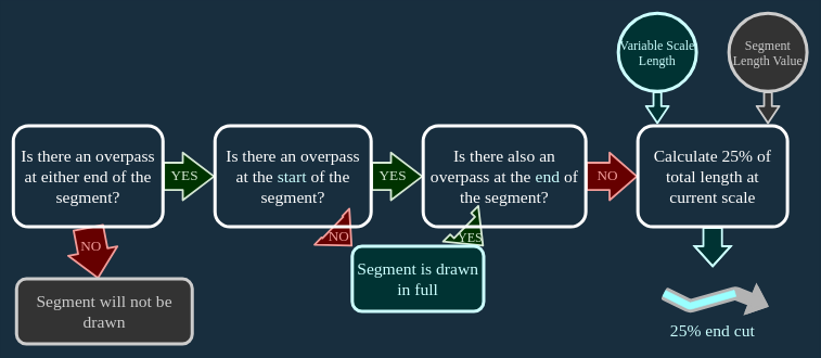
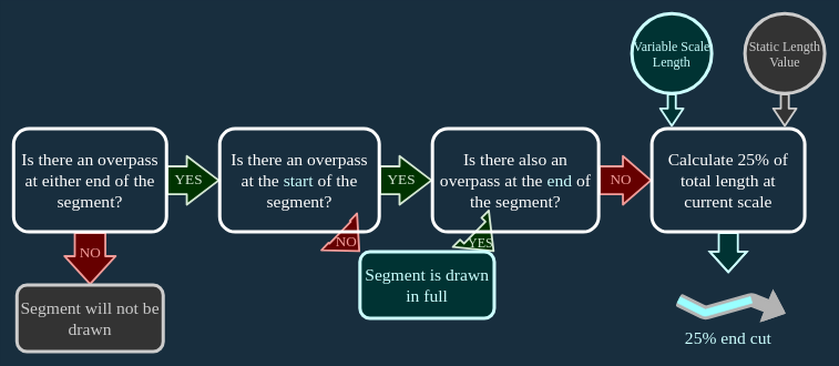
  <mxCell id="0" />
  <mxCell id="1" parent="0" />
  <mxCell id="2" value="" style="shape=flexArrow;endArrow=classic;html=1;rounded=1;labelBackgroundColor=none;strokeColor=#CCFFFF;strokeWidth=3;fontFamily=Verdana;fontSize=20;fontColor=#CCFFFF;fillColor=#003333;exitX=0.5;exitY=1;exitDx=0;exitDy=0;endSize=7.686;" edge="1" parent="1" source="23"><mxGeometry width="50" height="50" relative="1" as="geometry"><mxPoint x="950" y="230" as="sourcePoint" /><mxPoint x="1010" y="190" as="targetPoint" /></mxGeometry></mxCell>
  <mxCell id="3" value="" style="shape=flexArrow;endArrow=classic;html=1;rounded=1;labelBackgroundColor=none;strokeColor=#CCCCCC;strokeWidth=3;fontFamily=Verdana;fontSize=20;fontColor=#CCCCCC;fillColor=#333333;exitX=0.5;exitY=1;exitDx=0;exitDy=0;endSize=7.686;" edge="1" parent="1" source="24"><mxGeometry width="50" height="50" relative="1" as="geometry"><mxPoint x="950" y="230" as="sourcePoint" /><mxPoint x="1180" y="190" as="targetPoint" /></mxGeometry></mxCell>
  <mxCell id="4" value="" style="shape=flexArrow;endArrow=classic;html=1;rounded=1;strokeColor=#F19C99;fontFamily=Verdana;fontSize=26;fontColor=#D5E8D4;endWidth=28;endSize=13;width=40;labelBackgroundColor=none;strokeWidth=3;fillColor=#660000;exitX=1;exitY=0.5;exitDx=0;exitDy=0;entryX=0;entryY=0.5;entryDx=0;entryDy=0;" edge="1" parent="1" source="17" target="22"><mxGeometry width="50" height="50" relative="1" as="geometry"><mxPoint x="920" y="318" as="sourcePoint" /><mxPoint x="970" y="328" as="targetPoint" /></mxGeometry></mxCell>
  <mxCell id="5" value="&lt;font&gt;NO&lt;/font&gt;" style="edgeLabel;align=center;verticalAlign=middle;resizable=0;points=[];fontSize=22;fontFamily=Verdana;fontColor=#F19C99;html=1;labelBackgroundColor=none;" vertex="1" connectable="0" parent="4"><mxGeometry x="-0.35" y="-1" relative="1" as="geometry"><mxPoint x="6" y="-2" as="offset" /></mxGeometry></mxCell>
  <mxCell id="6" value="" style="shape=flexArrow;endArrow=classic;html=1;rounded=1;strokeColor=#D5E8D4;fontFamily=Verdana;fontSize=26;fontColor=#D5E8D4;exitX=0.25;exitY=1;exitDx=0;exitDy=0;endWidth=28;endSize=15;width=44;labelBackgroundColor=none;strokeWidth=3;fillColor=#003300;entryX=1;entryY=0;entryDx=0;entryDy=0;" edge="1" parent="1" source="17" target="18"><mxGeometry width="50" height="50" relative="1" as="geometry"><mxPoint x="810" y="333" as="sourcePoint" /><mxPoint x="910" y="378" as="targetPoint" /></mxGeometry></mxCell>
  <mxCell id="7" value="&lt;span style=&quot;font-size: 20px;&quot;&gt;YES&lt;/span&gt;" style="edgeLabel;html=1;align=center;verticalAlign=middle;resizable=0;points=[];fontSize=20;fontFamily=Verdana;fontColor=#D5E8D4;labelBackgroundColor=none;" vertex="1" connectable="0" parent="6"><mxGeometry x="-0.35" y="-1" relative="1" as="geometry"><mxPoint y="4" as="offset" /></mxGeometry></mxCell>
  <mxCell id="8" value="" style="shape=flexArrow;endArrow=classic;html=1;rounded=1;strokeColor=#D5E8D4;fontFamily=Verdana;fontSize=26;fontColor=#D5E8D4;endWidth=28;endSize=15;width=40;labelBackgroundColor=none;strokeWidth=3;fillColor=#003300;exitX=1;exitY=0.5;exitDx=0;exitDy=0;entryX=0;entryY=0.5;entryDx=0;entryDy=0;" edge="1" parent="1" source="19" target="16"><mxGeometry width="50" height="50" relative="1" as="geometry"><mxPoint x="280" y="298" as="sourcePoint" /><mxPoint x="330" y="257.5" as="targetPoint" /></mxGeometry></mxCell>
  <mxCell id="9" value="&lt;span style=&quot;font-size: 22px;&quot;&gt;YES&lt;/span&gt;" style="edgeLabel;html=1;align=center;verticalAlign=middle;resizable=0;points=[];fontSize=22;fontFamily=Verdana;fontColor=#D5E8D4;labelBackgroundColor=none;" vertex="1" connectable="0" parent="8"><mxGeometry x="-0.35" y="-1" relative="1" as="geometry"><mxPoint x="6" y="-2" as="offset" /></mxGeometry></mxCell>
  <mxCell id="10" value="" style="shape=flexArrow;endArrow=classic;html=1;rounded=1;strokeColor=#F19C99;fontFamily=Verdana;fontSize=26;fontColor=#D5E8D4;exitX=0.5;exitY=1;exitDx=0;exitDy=0;endWidth=28;endSize=13;width=44;labelBackgroundColor=none;strokeWidth=3;fillColor=#660000;" edge="1" parent="1" source="19" target="20"><mxGeometry width="50" height="50" relative="1" as="geometry"><mxPoint x="90" y="323" as="sourcePoint" /><mxPoint x="100" y="398" as="targetPoint" /></mxGeometry></mxCell>
  <mxCell id="11" value="&lt;span style=&quot;font-size: 22px;&quot;&gt;NO&lt;/span&gt;" style="edgeLabel;html=1;align=center;verticalAlign=middle;resizable=0;points=[];fontSize=22;fontFamily=Verdana;fontColor=#F19C99;labelBackgroundColor=none;" vertex="1" connectable="0" parent="10"><mxGeometry x="-0.35" y="-1" relative="1" as="geometry"><mxPoint y="4" as="offset" /></mxGeometry></mxCell>
  <mxCell id="12" value="" style="shape=flexArrow;endArrow=classic;html=1;rounded=1;strokeColor=#F19C99;fontFamily=Verdana;fontSize=26;fontColor=#D5E8D4;exitX=0.75;exitY=1;exitDx=0;exitDy=0;endWidth=28;endSize=13;width=44;labelBackgroundColor=none;strokeWidth=3;fillColor=#660000;entryX=0;entryY=0;entryDx=0;entryDy=0;" edge="1" parent="1" source="16" target="18"><mxGeometry width="50" height="50" relative="1" as="geometry"><mxPoint x="670" y="268" as="sourcePoint" /><mxPoint x="620" y="388" as="targetPoint" /></mxGeometry></mxCell>
  <mxCell id="13" value="&lt;span style=&quot;font-size: 22px;&quot;&gt;NO&lt;/span&gt;" style="edgeLabel;html=1;align=center;verticalAlign=middle;resizable=0;points=[];fontSize=22;fontFamily=Verdana;fontColor=#F19C99;labelBackgroundColor=none;" vertex="1" connectable="0" parent="12"><mxGeometry x="-0.35" y="-1" relative="1" as="geometry"><mxPoint y="4" as="offset" /></mxGeometry></mxCell>
  <mxCell id="14" value="" style="shape=flexArrow;endArrow=classic;html=1;rounded=1;strokeColor=#D5E8D4;fontFamily=Verdana;fontSize=26;fontColor=#D5E8D4;exitX=1;exitY=0.5;exitDx=0;exitDy=0;endWidth=28;endSize=15;width=40;labelBackgroundColor=none;strokeWidth=3;fillColor=#003300;" edge="1" parent="1" source="16" target="17"><mxGeometry width="50" height="50" relative="1" as="geometry"><mxPoint x="610" y="473" as="sourcePoint" /><mxPoint x="740" y="258" as="targetPoint" /></mxGeometry></mxCell>
  <mxCell id="15" value="YES" style="edgeLabel;align=center;verticalAlign=middle;resizable=0;points=[];fontSize=22;fontFamily=Verdana;fontColor=#D5E8D4;html=1;labelBackgroundColor=none;" vertex="1" connectable="0" parent="14"><mxGeometry x="-0.35" y="-1" relative="1" as="geometry"><mxPoint x="6" y="-2" as="offset" /></mxGeometry></mxCell>
  <mxCell id="16" value="Is there an overpass at the &lt;font color=&quot;#ccffff&quot;&gt;start&lt;/font&gt; of the segment?" style="rounded=1;whiteSpace=wrap;html=1;strokeColor=#FFFFFF;fontColor=#FFFFFF;fillColor=none;strokeWidth=5;fontFamily=Verdana;fontSize=26;spacing=10;" vertex="1" parent="1"><mxGeometry x="330" y="193" width="240" height="155" as="geometry" /></mxCell>
  <mxCell id="17" value="&lt;font style=&quot;font-size: 26px;&quot; color=&quot;#ffffff&quot;&gt;Is there also an overpass at the &lt;/font&gt;&lt;font color=&quot;#ccffff&quot; style=&quot;font-size: 26px;&quot;&gt;end&lt;/font&gt;&lt;font style=&quot;font-size: 26px;&quot; color=&quot;#ffffff&quot;&gt; of the segment?&lt;/font&gt;" style="rounded=1;whiteSpace=wrap;html=1;labelBackgroundColor=none;strokeColor=#FFFFFF;strokeWidth=5;fontFamily=Verdana;fontSize=22;fontColor=#F19C99;fillColor=none;spacing=10;" vertex="1" parent="1"><mxGeometry x="650" y="193" width="250" height="155" as="geometry" /></mxCell>
  <mxCell id="18" value="&lt;font style=&quot;font-size: 26px;&quot;&gt;Segment is drawn in full&lt;/font&gt;" style="rounded=1;whiteSpace=wrap;html=1;labelBackgroundColor=none;strokeColor=#CCFFFF;strokeWidth=5;fontFamily=Verdana;fontSize=20;fontColor=#CCFFFF;fillColor=#003333;" vertex="1" parent="1"><mxGeometry x="541" y="378" width="202" height="100" as="geometry" /></mxCell>
  <mxCell id="19" value="Is there an overpass at either end of the segment?" style="rounded=1;whiteSpace=wrap;html=1;labelBackgroundColor=none;strokeColor=#FFFFFF;strokeWidth=5;fontFamily=Verdana;fontSize=26;fontColor=#FFFFFF;fillColor=none;spacing=10;" vertex="1" parent="1"><mxGeometry x="20" y="193" width="230" height="155" as="geometry" /></mxCell>
- <mxCell id="20" value="&lt;font style=&quot;font-size: 26px;&quot;&gt;Segment will not be drawn&lt;/font&gt;" style="rounded=1;whiteSpace=wrap;html=1;labelBackgroundColor=none;strokeColor=#CCCCCC;strokeWidth=5;fontFamily=Verdana;fontSize=20;fontColor=#CCCCCC;fillColor=#333333;endArrow=classic;endSize=13;" vertex="1" parent="1"><mxGeometry x="25" y="428" width="270" height="100" as="geometry" /></mxCell>
+ <mxCell id="20" value="&lt;font style=&quot;font-size: 26px;&quot;&gt;Segment will not be drawn&lt;/font&gt;" style="rounded=1;whiteSpace=wrap;html=1;labelBackgroundColor=none;strokeColor=#CCCCCC;strokeWidth=5;fontFamily=Verdana;fontSize=20;fontColor=#CCCCCC;fillColor=#333333;endArrow=classic;endSize=13;" vertex="1" parent="1"><mxGeometry x="25" y="428" width="220" height="100" as="geometry" /></mxCell>
  <mxCell id="21" style="edgeStyle=orthogonalEdgeStyle;rounded=1;orthogonalLoop=1;jettySize=auto;html=1;exitX=0.5;exitY=1;exitDx=0;exitDy=0;labelBackgroundColor=none;strokeColor=#CCFFFF;strokeWidth=3;fontFamily=Verdana;fontSize=20;fontColor=#CCFFFF;fillColor=#003333;shape=flexArrow;endWidth=24.127;endSize=9.276;width=26.667;" edge="1" parent="1" source="22"><mxGeometry relative="1" as="geometry"><mxPoint x="1095" y="410" as="targetPoint" /><Array as="points"><mxPoint x="1095" y="370" /><mxPoint x="1095" y="370" /></Array></mxGeometry></mxCell>
  <mxCell id="22" value="Calculate 25% of total length at current scale" style="rounded=1;whiteSpace=wrap;html=1;labelBackgroundColor=none;strokeColor=#FFFFFF;strokeWidth=5;fontFamily=Verdana;fontSize=26;fontColor=#FFFFFF;fillColor=none;spacing=10;" vertex="1" parent="1"><mxGeometry x="980" y="193" width="230" height="155" as="geometry" /></mxCell>
  <mxCell id="23" value="Variable Scale &lt;br&gt;Length" style="ellipse;whiteSpace=wrap;html=1;labelBackgroundColor=none;strokeColor=#CCFFFF;strokeWidth=5;fontFamily=Verdana;fontSize=20;fontColor=#CCFFFF;fillColor=#003333;" vertex="1" parent="1"><mxGeometry x="950" y="20" width="120" height="120" as="geometry" /></mxCell>
- <mxCell id="24" value="Segment Length Value" style="ellipse;whiteSpace=wrap;html=1;aspect=fixed;labelBackgroundColor=none;strokeColor=#CCCCCC;strokeWidth=5;fontFamily=Verdana;fontSize=20;fontColor=#CCCCCC;fillColor=#333333;" vertex="1" parent="1"><mxGeometry x="1120" y="20" width="120" height="120" as="geometry" /></mxCell>
+ <mxCell id="24" value="Static Length Value" style="ellipse;whiteSpace=wrap;html=1;aspect=fixed;labelBackgroundColor=none;strokeColor=#CCCCCC;strokeWidth=5;fontFamily=Verdana;fontSize=20;fontColor=#CCCCCC;fillColor=#333333;" vertex="1" parent="1"><mxGeometry x="1120" y="20" width="120" height="120" as="geometry" /></mxCell>
  <mxCell id="25" value="" style="group" vertex="1" connectable="0" parent="1"><mxGeometry x="1060" y="450" width="70" height="20" as="geometry" /></mxCell>
  <mxCell id="26" value="" style="curved=1;endArrow=classic;html=1;rounded=1;labelBackgroundColor=none;strokeColor=#B3B3B3;strokeWidth=6;fontFamily=Verdana;fontSize=20;fontColor=#CCFFFF;fillColor=#B3B3B3;shape=flexArrow;fontStyle=1" edge="1" parent="25"><mxGeometry width="50" height="50" relative="1" as="geometry"><mxPoint x="-40" as="sourcePoint" /><mxPoint x="120" y="20" as="targetPoint" /><Array as="points"><mxPoint y="20" /><mxPoint x="70" /></Array></mxGeometry></mxCell>
  <mxCell id="27" value="" style="curved=1;endArrow=none;html=1;rounded=1;labelBackgroundColor=none;strokeColor=#99FFFF;strokeWidth=1;fontFamily=Verdana;fontSize=20;fontColor=#CCFFFF;fillColor=#99FFFF;shape=flexArrow;fontStyle=1;endFill=0;startSize=6;" edge="1" parent="25"><mxGeometry width="50" height="50" relative="1" as="geometry"><mxPoint x="-40" as="sourcePoint" /><mxPoint x="70" as="targetPoint" /><Array as="points"><mxPoint y="20" /><mxPoint x="70" /></Array></mxGeometry></mxCell>
  <mxCell id="28" value="25% end cut" style="text;html=1;strokeColor=none;fillColor=none;align=center;verticalAlign=middle;whiteSpace=wrap;rounded=0;labelBackgroundColor=none;strokeWidth=5;fontFamily=Verdana;fontSize=26;fontColor=#CCFFFF;" vertex="1" parent="1"><mxGeometry x="1010" y="488" width="170" height="40" as="geometry" /></mxCell>
